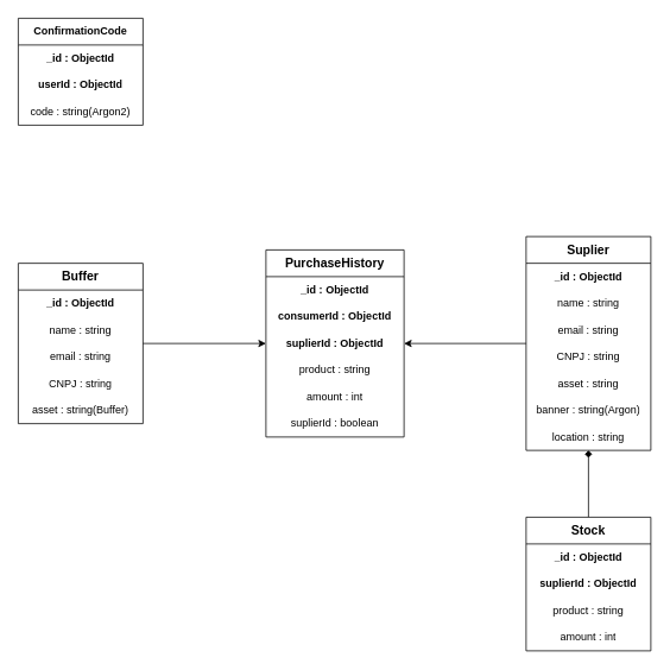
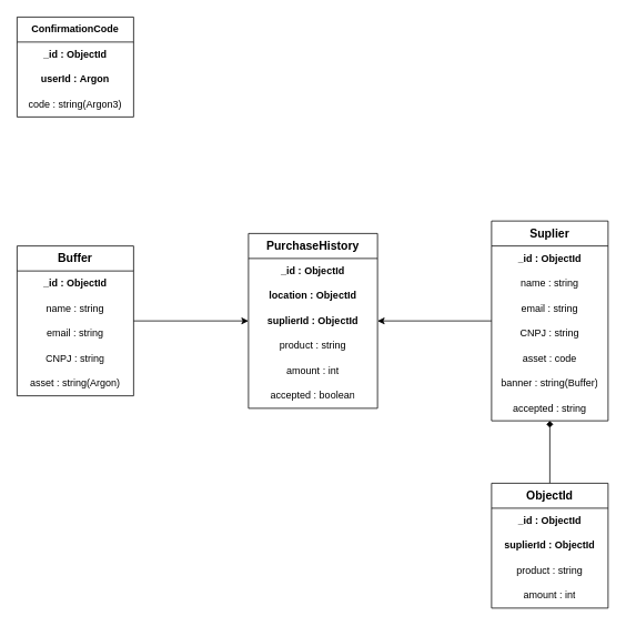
  <mxCell id="0" />
  <mxCell id="1" parent="0" />
  <mxCell id="2" value="&lt;b&gt;ConfirmationCode&lt;/b&gt;" style="swimlane;fontStyle=0;childLayout=stackLayout;horizontal=1;startSize=30;horizontalStack=0;resizeParent=1;resizeParentMax=0;resizeLast=0;collapsible=1;marginBottom=0;whiteSpace=wrap;html=1;align=center;" vertex="1" parent="1"><mxGeometry x="20" y="20" width="140" height="120" as="geometry" /></mxCell>
  <mxCell id="3" value="&lt;b&gt;_id : ObjectId&lt;/b&gt;" style="text;strokeColor=none;fillColor=none;align=center;verticalAlign=middle;spacingLeft=4;spacingRight=4;overflow=hidden;points=[[0,0.5],[1,0.5]];portConstraint=eastwest;rotatable=0;whiteSpace=wrap;html=1;" vertex="1" parent="2"><mxGeometry y="30" width="140" height="30" as="geometry" /></mxCell>
- <mxCell id="4" value="&lt;b&gt;userId :&amp;nbsp;&lt;/b&gt;&lt;b&gt;ObjectId&lt;/b&gt;" style="text;strokeColor=none;fillColor=none;align=center;verticalAlign=middle;spacingLeft=4;spacingRight=4;overflow=hidden;points=[[0,0.5],[1,0.5]];portConstraint=eastwest;rotatable=0;whiteSpace=wrap;html=1;" vertex="1" parent="2"><mxGeometry y="60" width="140" height="30" as="geometry" /></mxCell>
- <mxCell id="5" value="code : string(Argon2)" style="text;strokeColor=none;fillColor=none;align=center;verticalAlign=middle;spacingLeft=4;spacingRight=4;overflow=hidden;points=[[0,0.5],[1,0.5]];portConstraint=eastwest;rotatable=0;whiteSpace=wrap;html=1;" vertex="1" parent="2"><mxGeometry y="90" width="140" height="30" as="geometry" /></mxCell>
+ <mxCell id="4" value="&lt;b&gt;userId :&amp;nbsp;&lt;/b&gt;&lt;b&gt;Argon&lt;/b&gt;" style="text;strokeColor=none;fillColor=none;align=center;verticalAlign=middle;spacingLeft=4;spacingRight=4;overflow=hidden;points=[[0,0.5],[1,0.5]];portConstraint=eastwest;rotatable=0;whiteSpace=wrap;html=1;" vertex="1" parent="2"><mxGeometry y="60" width="140" height="30" as="geometry" /></mxCell>
+ <mxCell id="5" value="code : string(Argon3)" style="text;strokeColor=none;fillColor=none;align=center;verticalAlign=middle;spacingLeft=4;spacingRight=4;overflow=hidden;points=[[0,0.5],[1,0.5]];portConstraint=eastwest;rotatable=0;whiteSpace=wrap;html=1;" vertex="1" parent="2"><mxGeometry y="90" width="140" height="30" as="geometry" /></mxCell>
  <mxCell id="6" value="" style="edgeStyle=none;html=1;fontFamily=Verdana;entryX=0;entryY=0.5;entryDx=0;entryDy=0;" edge="1" parent="1" source="7" target="31"><mxGeometry relative="1" as="geometry"><mxPoint x="270" y="385" as="targetPoint" /></mxGeometry></mxCell>
  <mxCell id="7" value="&lt;b&gt;&lt;font style=&quot;font-size: 14px;&quot;&gt;Buffer&lt;/font&gt;&lt;/b&gt;" style="swimlane;fontStyle=0;childLayout=stackLayout;horizontal=1;startSize=30;horizontalStack=0;resizeParent=1;resizeParentMax=0;resizeLast=0;collapsible=1;marginBottom=0;whiteSpace=wrap;html=1;align=center;" vertex="1" parent="1"><mxGeometry x="20" y="295" width="140" height="180" as="geometry" /></mxCell>
  <mxCell id="8" value="&lt;b&gt;_id :&amp;nbsp;&lt;/b&gt;&lt;b&gt;ObjectId&lt;/b&gt;" style="text;strokeColor=none;fillColor=none;align=center;verticalAlign=middle;spacingLeft=4;spacingRight=4;overflow=hidden;points=[[0,0.5],[1,0.5]];portConstraint=eastwest;rotatable=0;whiteSpace=wrap;html=1;" vertex="1" parent="7"><mxGeometry y="30" width="140" height="30" as="geometry" /></mxCell>
  <mxCell id="9" value="name : string" style="text;strokeColor=none;fillColor=none;align=center;verticalAlign=middle;spacingLeft=4;spacingRight=4;overflow=hidden;points=[[0,0.5],[1,0.5]];portConstraint=eastwest;rotatable=0;whiteSpace=wrap;html=1;" vertex="1" parent="7"><mxGeometry y="60" width="140" height="30" as="geometry" /></mxCell>
  <mxCell id="10" value="email : string" style="text;strokeColor=none;fillColor=none;align=center;verticalAlign=middle;spacingLeft=4;spacingRight=4;overflow=hidden;points=[[0,0.5],[1,0.5]];portConstraint=eastwest;rotatable=0;whiteSpace=wrap;html=1;" vertex="1" parent="7"><mxGeometry y="90" width="140" height="30" as="geometry" /></mxCell>
  <mxCell id="11" value="CNPJ : string" style="text;strokeColor=none;fillColor=none;align=center;verticalAlign=middle;spacingLeft=4;spacingRight=4;overflow=hidden;points=[[0,0.5],[1,0.5]];portConstraint=eastwest;rotatable=0;whiteSpace=wrap;html=1;" vertex="1" parent="7"><mxGeometry y="120" width="140" height="30" as="geometry" /></mxCell>
- <mxCell id="12" value="asset : string(Buffer)" style="text;strokeColor=none;fillColor=none;align=center;verticalAlign=middle;spacingLeft=4;spacingRight=4;overflow=hidden;points=[[0,0.5],[1,0.5]];portConstraint=eastwest;rotatable=0;whiteSpace=wrap;html=1;" vertex="1" parent="7"><mxGeometry y="150" width="140" height="30" as="geometry" /></mxCell>
+ <mxCell id="12" value="asset : string(Argon)" style="text;strokeColor=none;fillColor=none;align=center;verticalAlign=middle;spacingLeft=4;spacingRight=4;overflow=hidden;points=[[0,0.5],[1,0.5]];portConstraint=eastwest;rotatable=0;whiteSpace=wrap;html=1;" vertex="1" parent="7"><mxGeometry y="150" width="140" height="30" as="geometry" /></mxCell>
  <mxCell id="13" value="" style="edgeStyle=none;html=1;fontFamily=Verdana;entryX=1;entryY=0.5;entryDx=0;entryDy=0;" edge="1" parent="1" source="14" target="31"><mxGeometry relative="1" as="geometry"><mxPoint x="480" y="385" as="targetPoint" /></mxGeometry></mxCell>
  <mxCell id="14" value="&lt;b&gt;&lt;font style=&quot;font-size: 14px;&quot;&gt;Suplier&lt;/font&gt;&lt;/b&gt;" style="swimlane;fontStyle=0;childLayout=stackLayout;horizontal=1;startSize=30;horizontalStack=0;resizeParent=1;resizeParentMax=0;resizeLast=0;collapsible=1;marginBottom=0;whiteSpace=wrap;html=1;align=center;" vertex="1" parent="1"><mxGeometry x="590" y="265" width="140" height="240" as="geometry" /></mxCell>
  <mxCell id="15" value="_id :&amp;nbsp;&lt;b&gt;ObjectId&lt;/b&gt;" style="text;strokeColor=none;fillColor=none;align=center;verticalAlign=middle;spacingLeft=4;spacingRight=4;overflow=hidden;points=[[0,0.5],[1,0.5]];portConstraint=eastwest;rotatable=0;whiteSpace=wrap;html=1;fontStyle=1" vertex="1" parent="14"><mxGeometry y="30" width="140" height="30" as="geometry" /></mxCell>
  <mxCell id="16" value="name : string" style="text;strokeColor=none;fillColor=none;align=center;verticalAlign=middle;spacingLeft=4;spacingRight=4;overflow=hidden;points=[[0,0.5],[1,0.5]];portConstraint=eastwest;rotatable=0;whiteSpace=wrap;html=1;" vertex="1" parent="14"><mxGeometry y="60" width="140" height="30" as="geometry" /></mxCell>
  <mxCell id="17" value="email : string" style="text;strokeColor=none;fillColor=none;align=center;verticalAlign=middle;spacingLeft=4;spacingRight=4;overflow=hidden;points=[[0,0.5],[1,0.5]];portConstraint=eastwest;rotatable=0;whiteSpace=wrap;html=1;" vertex="1" parent="14"><mxGeometry y="90" width="140" height="30" as="geometry" /></mxCell>
  <mxCell id="18" value="CNPJ : string" style="text;strokeColor=none;fillColor=none;align=center;verticalAlign=middle;spacingLeft=4;spacingRight=4;overflow=hidden;points=[[0,0.5],[1,0.5]];portConstraint=eastwest;rotatable=0;whiteSpace=wrap;html=1;" vertex="1" parent="14"><mxGeometry y="120" width="140" height="30" as="geometry" /></mxCell>
- <mxCell id="19" value="asset : string" style="text;strokeColor=none;fillColor=none;align=center;verticalAlign=middle;spacingLeft=4;spacingRight=4;overflow=hidden;points=[[0,0.5],[1,0.5]];portConstraint=eastwest;rotatable=0;whiteSpace=wrap;html=1;" vertex="1" parent="14"><mxGeometry y="150" width="140" height="30" as="geometry" /></mxCell>
- <mxCell id="20" value="banner : string(Argon)" style="text;strokeColor=none;fillColor=none;align=center;verticalAlign=middle;spacingLeft=4;spacingRight=4;overflow=hidden;points=[[0,0.5],[1,0.5]];portConstraint=eastwest;rotatable=0;whiteSpace=wrap;html=1;" vertex="1" parent="14"><mxGeometry y="180" width="140" height="30" as="geometry" /></mxCell>
- <mxCell id="21" value="location : string" style="text;strokeColor=none;fillColor=none;align=center;verticalAlign=middle;spacingLeft=4;spacingRight=4;overflow=hidden;points=[[0,0.5],[1,0.5]];portConstraint=eastwest;rotatable=0;whiteSpace=wrap;html=1;" vertex="1" parent="14"><mxGeometry y="210" width="140" height="30" as="geometry" /></mxCell>
+ <mxCell id="19" value="asset : code" style="text;strokeColor=none;fillColor=none;align=center;verticalAlign=middle;spacingLeft=4;spacingRight=4;overflow=hidden;points=[[0,0.5],[1,0.5]];portConstraint=eastwest;rotatable=0;whiteSpace=wrap;html=1;" vertex="1" parent="14"><mxGeometry y="150" width="140" height="30" as="geometry" /></mxCell>
+ <mxCell id="20" value="banner : string(Buffer)" style="text;strokeColor=none;fillColor=none;align=center;verticalAlign=middle;spacingLeft=4;spacingRight=4;overflow=hidden;points=[[0,0.5],[1,0.5]];portConstraint=eastwest;rotatable=0;whiteSpace=wrap;html=1;" vertex="1" parent="14"><mxGeometry y="180" width="140" height="30" as="geometry" /></mxCell>
+ <mxCell id="21" value="accepted : string" style="text;strokeColor=none;fillColor=none;align=center;verticalAlign=middle;spacingLeft=4;spacingRight=4;overflow=hidden;points=[[0,0.5],[1,0.5]];portConstraint=eastwest;rotatable=0;whiteSpace=wrap;html=1;" vertex="1" parent="14"><mxGeometry y="210" width="140" height="30" as="geometry" /></mxCell>
  <mxCell id="22" value="" style="edgeStyle=none;html=1;fontFamily=Verdana;endArrow=diamond;" edge="1" parent="1" source="23" target="21"><mxGeometry relative="1" as="geometry" /></mxCell>
- <mxCell id="23" value="&lt;b&gt;&lt;font style=&quot;font-size: 14px;&quot;&gt;Stock&lt;/font&gt;&lt;/b&gt;" style="swimlane;fontStyle=0;childLayout=stackLayout;horizontal=1;startSize=30;horizontalStack=0;resizeParent=1;resizeParentMax=0;resizeLast=0;collapsible=1;marginBottom=0;whiteSpace=wrap;html=1;align=center;" vertex="1" parent="1"><mxGeometry x="590" y="580" width="140" height="150" as="geometry" /></mxCell>
+ <mxCell id="23" value="&lt;b&gt;&lt;font style=&quot;font-size: 14px;&quot;&gt;ObjectId&lt;/font&gt;&lt;/b&gt;" style="swimlane;fontStyle=0;childLayout=stackLayout;horizontal=1;startSize=30;horizontalStack=0;resizeParent=1;resizeParentMax=0;resizeLast=0;collapsible=1;marginBottom=0;whiteSpace=wrap;html=1;align=center;" vertex="1" parent="1"><mxGeometry x="590" y="580" width="140" height="150" as="geometry" /></mxCell>
  <mxCell id="24" value="_id :&amp;nbsp;&lt;b&gt;ObjectId&lt;/b&gt;" style="text;strokeColor=none;fillColor=none;align=center;verticalAlign=middle;spacingLeft=4;spacingRight=4;overflow=hidden;points=[[0,0.5],[1,0.5]];portConstraint=eastwest;rotatable=0;whiteSpace=wrap;html=1;fontStyle=1" vertex="1" parent="23"><mxGeometry y="30" width="140" height="30" as="geometry" /></mxCell>
  <mxCell id="25" value="suplierId :&amp;nbsp;&lt;b&gt;ObjectId&lt;/b&gt;" style="text;strokeColor=none;fillColor=none;align=center;verticalAlign=middle;spacingLeft=4;spacingRight=4;overflow=hidden;points=[[0,0.5],[1,0.5]];portConstraint=eastwest;rotatable=0;whiteSpace=wrap;html=1;fontStyle=1" vertex="1" parent="23"><mxGeometry y="60" width="140" height="30" as="geometry" /></mxCell>
  <mxCell id="26" value="product : string" style="text;strokeColor=none;fillColor=none;align=center;verticalAlign=middle;spacingLeft=4;spacingRight=4;overflow=hidden;points=[[0,0.5],[1,0.5]];portConstraint=eastwest;rotatable=0;whiteSpace=wrap;html=1;" vertex="1" parent="23"><mxGeometry y="90" width="140" height="30" as="geometry" /></mxCell>
  <mxCell id="27" value="amount : int" style="text;strokeColor=none;fillColor=none;align=center;verticalAlign=middle;spacingLeft=4;spacingRight=4;overflow=hidden;points=[[0,0.5],[1,0.5]];portConstraint=eastwest;rotatable=0;whiteSpace=wrap;html=1;" vertex="1" parent="23"><mxGeometry y="120" width="140" height="30" as="geometry" /></mxCell>
  <mxCell id="28" value="&lt;b&gt;&lt;font style=&quot;font-size: 14px;&quot;&gt;PurchaseHistory&lt;/font&gt;&lt;/b&gt;" style="swimlane;fontStyle=0;childLayout=stackLayout;horizontal=1;startSize=30;horizontalStack=0;resizeParent=1;resizeParentMax=0;resizeLast=0;collapsible=1;marginBottom=0;whiteSpace=wrap;html=1;align=center;" vertex="1" parent="1"><mxGeometry x="298" y="280" width="155" height="210" as="geometry" /></mxCell>
  <mxCell id="29" value="_id :&amp;nbsp;&lt;b&gt;ObjectId&lt;/b&gt;" style="text;strokeColor=none;fillColor=none;align=center;verticalAlign=middle;spacingLeft=4;spacingRight=4;overflow=hidden;points=[[0,0.5],[1,0.5]];portConstraint=eastwest;rotatable=0;whiteSpace=wrap;html=1;fontStyle=1" vertex="1" parent="28"><mxGeometry y="30" width="155" height="30" as="geometry" /></mxCell>
- <mxCell id="30" value="&lt;b&gt;consumerId :&amp;nbsp;&lt;/b&gt;&lt;b&gt;ObjectId&lt;/b&gt;" style="text;strokeColor=none;fillColor=none;align=center;verticalAlign=middle;spacingLeft=4;spacingRight=4;overflow=hidden;points=[[0,0.5],[1,0.5]];portConstraint=eastwest;rotatable=0;whiteSpace=wrap;html=1;" vertex="1" parent="28"><mxGeometry y="60" width="155" height="30" as="geometry" /></mxCell>
+ <mxCell id="30" value="&lt;b&gt;location :&amp;nbsp;&lt;/b&gt;&lt;b&gt;ObjectId&lt;/b&gt;" style="text;strokeColor=none;fillColor=none;align=center;verticalAlign=middle;spacingLeft=4;spacingRight=4;overflow=hidden;points=[[0,0.5],[1,0.5]];portConstraint=eastwest;rotatable=0;whiteSpace=wrap;html=1;" vertex="1" parent="28"><mxGeometry y="60" width="155" height="30" as="geometry" /></mxCell>
  <mxCell id="31" value="suplierId :&amp;nbsp;&lt;b&gt;ObjectId&lt;/b&gt;" style="text;strokeColor=none;fillColor=none;align=center;verticalAlign=middle;spacingLeft=4;spacingRight=4;overflow=hidden;points=[[0,0.5],[1,0.5]];portConstraint=eastwest;rotatable=0;whiteSpace=wrap;html=1;fontStyle=1" vertex="1" parent="28"><mxGeometry y="90" width="155" height="30" as="geometry" /></mxCell>
  <mxCell id="32" value="product : string" style="text;strokeColor=none;fillColor=none;align=center;verticalAlign=middle;spacingLeft=4;spacingRight=4;overflow=hidden;points=[[0,0.5],[1,0.5]];portConstraint=eastwest;rotatable=0;whiteSpace=wrap;html=1;" vertex="1" parent="28"><mxGeometry y="120" width="155" height="30" as="geometry" /></mxCell>
  <mxCell id="33" value="amount : int" style="text;strokeColor=none;fillColor=none;align=center;verticalAlign=middle;spacingLeft=4;spacingRight=4;overflow=hidden;points=[[0,0.5],[1,0.5]];portConstraint=eastwest;rotatable=0;whiteSpace=wrap;html=1;" vertex="1" parent="28"><mxGeometry y="150" width="155" height="30" as="geometry" /></mxCell>
- <mxCell id="34" value="suplierId : boolean" style="text;strokeColor=none;fillColor=none;align=center;verticalAlign=middle;spacingLeft=4;spacingRight=4;overflow=hidden;points=[[0,0.5],[1,0.5]];portConstraint=eastwest;rotatable=0;whiteSpace=wrap;html=1;" vertex="1" parent="28"><mxGeometry y="180" width="155" height="30" as="geometry" /></mxCell>
+ <mxCell id="34" value="accepted : boolean" style="text;strokeColor=none;fillColor=none;align=center;verticalAlign=middle;spacingLeft=4;spacingRight=4;overflow=hidden;points=[[0,0.5],[1,0.5]];portConstraint=eastwest;rotatable=0;whiteSpace=wrap;html=1;" vertex="1" parent="28"><mxGeometry y="180" width="155" height="30" as="geometry" /></mxCell>
